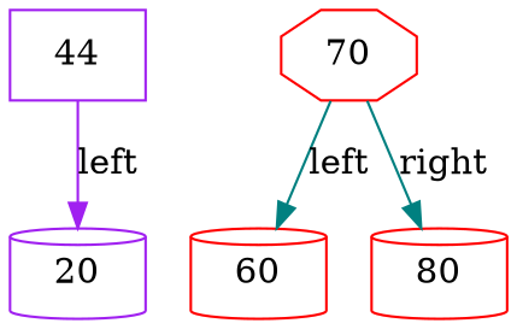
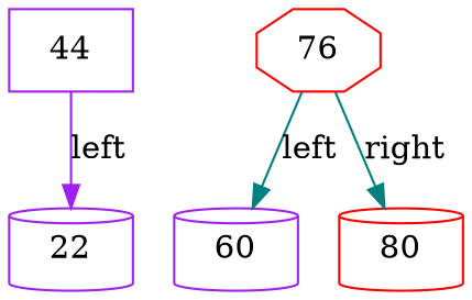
  digraph {
    node [color=purple shape=cylinder]
    edge [color=teal style=solid]
    n1 [label=44 shape=box]
-   20
-   70 [color=red shape=octagon]
-   60 [color=red]
+   20 [label=22]
+   70 [color=red shape=octagon label=76]
+   60
    80 [color=red]
    n1 -> 20 [color=purple label=left]
    70 -> 60 [label=left]
    70 -> 80 [label=right]
  }
